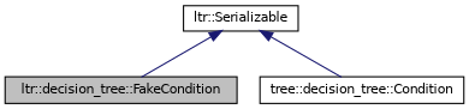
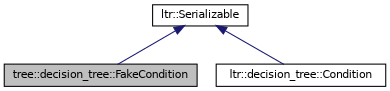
  digraph {
    node [color=black fillcolor=white fontname=Helvetica fontsize=10 shape=record style=filled]
    edge [color=midnightblue dir=back fontname=Helvetica fontsize=10 labelfontname=Helvetica labelfontsize=10 style=solid]
-   n1 [fillcolor=grey75 fontcolor=black height=0.2 label="ltr::decision_tree::FakeCondition" width=0.4]
-   n2 [height=0.2 label="tree::decision_tree::Condition" width=0.4]
+   n1 [fillcolor=grey75 fontcolor=black height=0.2 label="tree::decision_tree::FakeCondition" width=0.4]
+   n2 [height=0.2 label="ltr::decision_tree::Condition" width=0.4]
    n3 [height=0.2 label="ltr::Serializable" width=0.4]
    n3 -> n1
    n3 -> n2
  }
